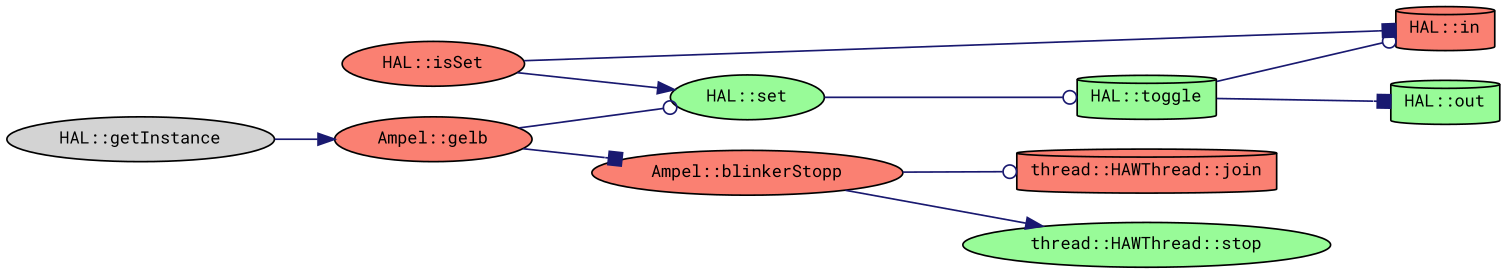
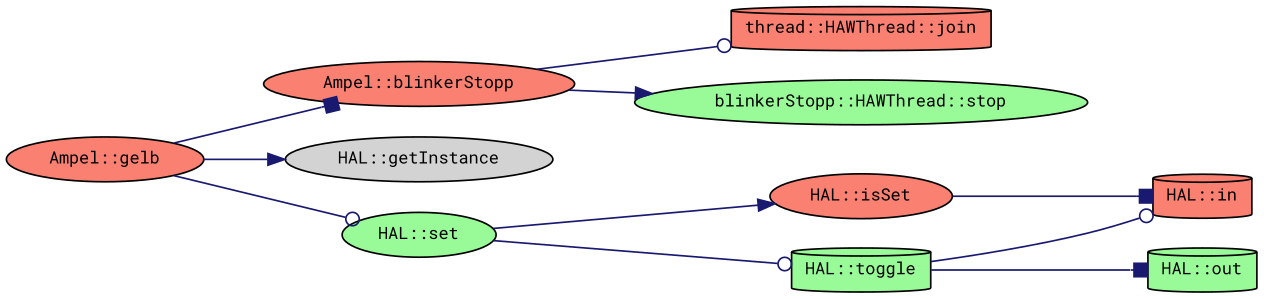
  digraph {
    fontname="Roboto Mono"
    rankdir=LR
    node [color=black fillcolor=salmon fontname="Roboto Mono" fontsize=10 shape=ellipse style=filled]
    edge [arrowhead=odot color=midnightblue fontname="Roboto Mono" fontsize=10 labelfontname=Helvetica labelfontsize=10 style=solid]
    n1 [fontcolor=black height=0.2 label="Ampel::gelb" width=0.4]
    n2 [height=0.2 label="Ampel::blinkerStopp" width=0.4]
    n3 [fillcolor=lightgrey height=0.2 label="HAL::getInstance" width=0.4]
    n4 [fillcolor=palegreen height=0.2 label="HAL::set" width=0.4]
    n5 [height=0.2 label="thread::HAWThread::join" shape=cylinder width=0.4]
-   n6 [fillcolor=palegreen height=0.2 label="thread::HAWThread::stop" width=0.4]
+   n6 [fillcolor=palegreen height=0.2 label="blinkerStopp::HAWThread::stop" width=0.4]
    n7 [height=0.2 label="HAL::isSet" width=0.4]
    n8 [fillcolor=palegreen height=0.2 label="HAL::toggle" shape=cylinder width=0.4]
    n9 [height=0.2 label="HAL::in" shape=cylinder width=0.4]
    n10 [fillcolor=palegreen height=0.2 label="HAL::out" shape=cylinder width=0.4]
    n1 -> n2 [arrowhead=box]
-   n3 -> n1 [arrowhead=normal]
+   n1 -> n3 [arrowhead=normal]
    n1 -> n4
    n2 -> n5
    n2 -> n6 [arrowhead=normal]
-   n7 -> n4 [arrowhead=normal]
+   n4 -> n7 [arrowhead=normal]
    n4 -> n8
    n7 -> n9 [arrowhead=box]
    n8 -> n9
    n8 -> n10 [arrowhead=box]
  }
